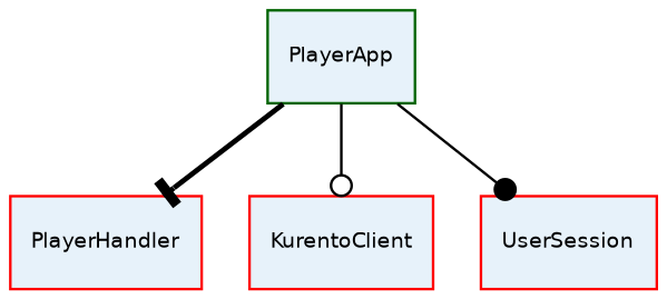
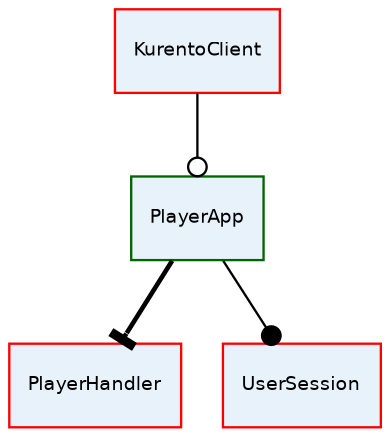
  digraph {
    fontname="Bitstream Vera Sans"
    fontsize=8
    node [color=red fillcolor="#E7F2FA" fontname="Bitstream Vera Sans" fontsize=8 shape=rect style=filled]
    edge [fontname="Bitstream Vera Sans" fontsize=8 style=solid]
    PlayerApp [color=darkgreen]
    PlayerHandler
    KurentoClient
    UserSession
    PlayerApp -> PlayerHandler [arrowhead=tee style=bold]
-   PlayerApp -> KurentoClient [arrowhead=odot]
+   KurentoClient -> PlayerApp [arrowhead=odot]
    PlayerApp -> UserSession [arrowhead=dot]
  }
